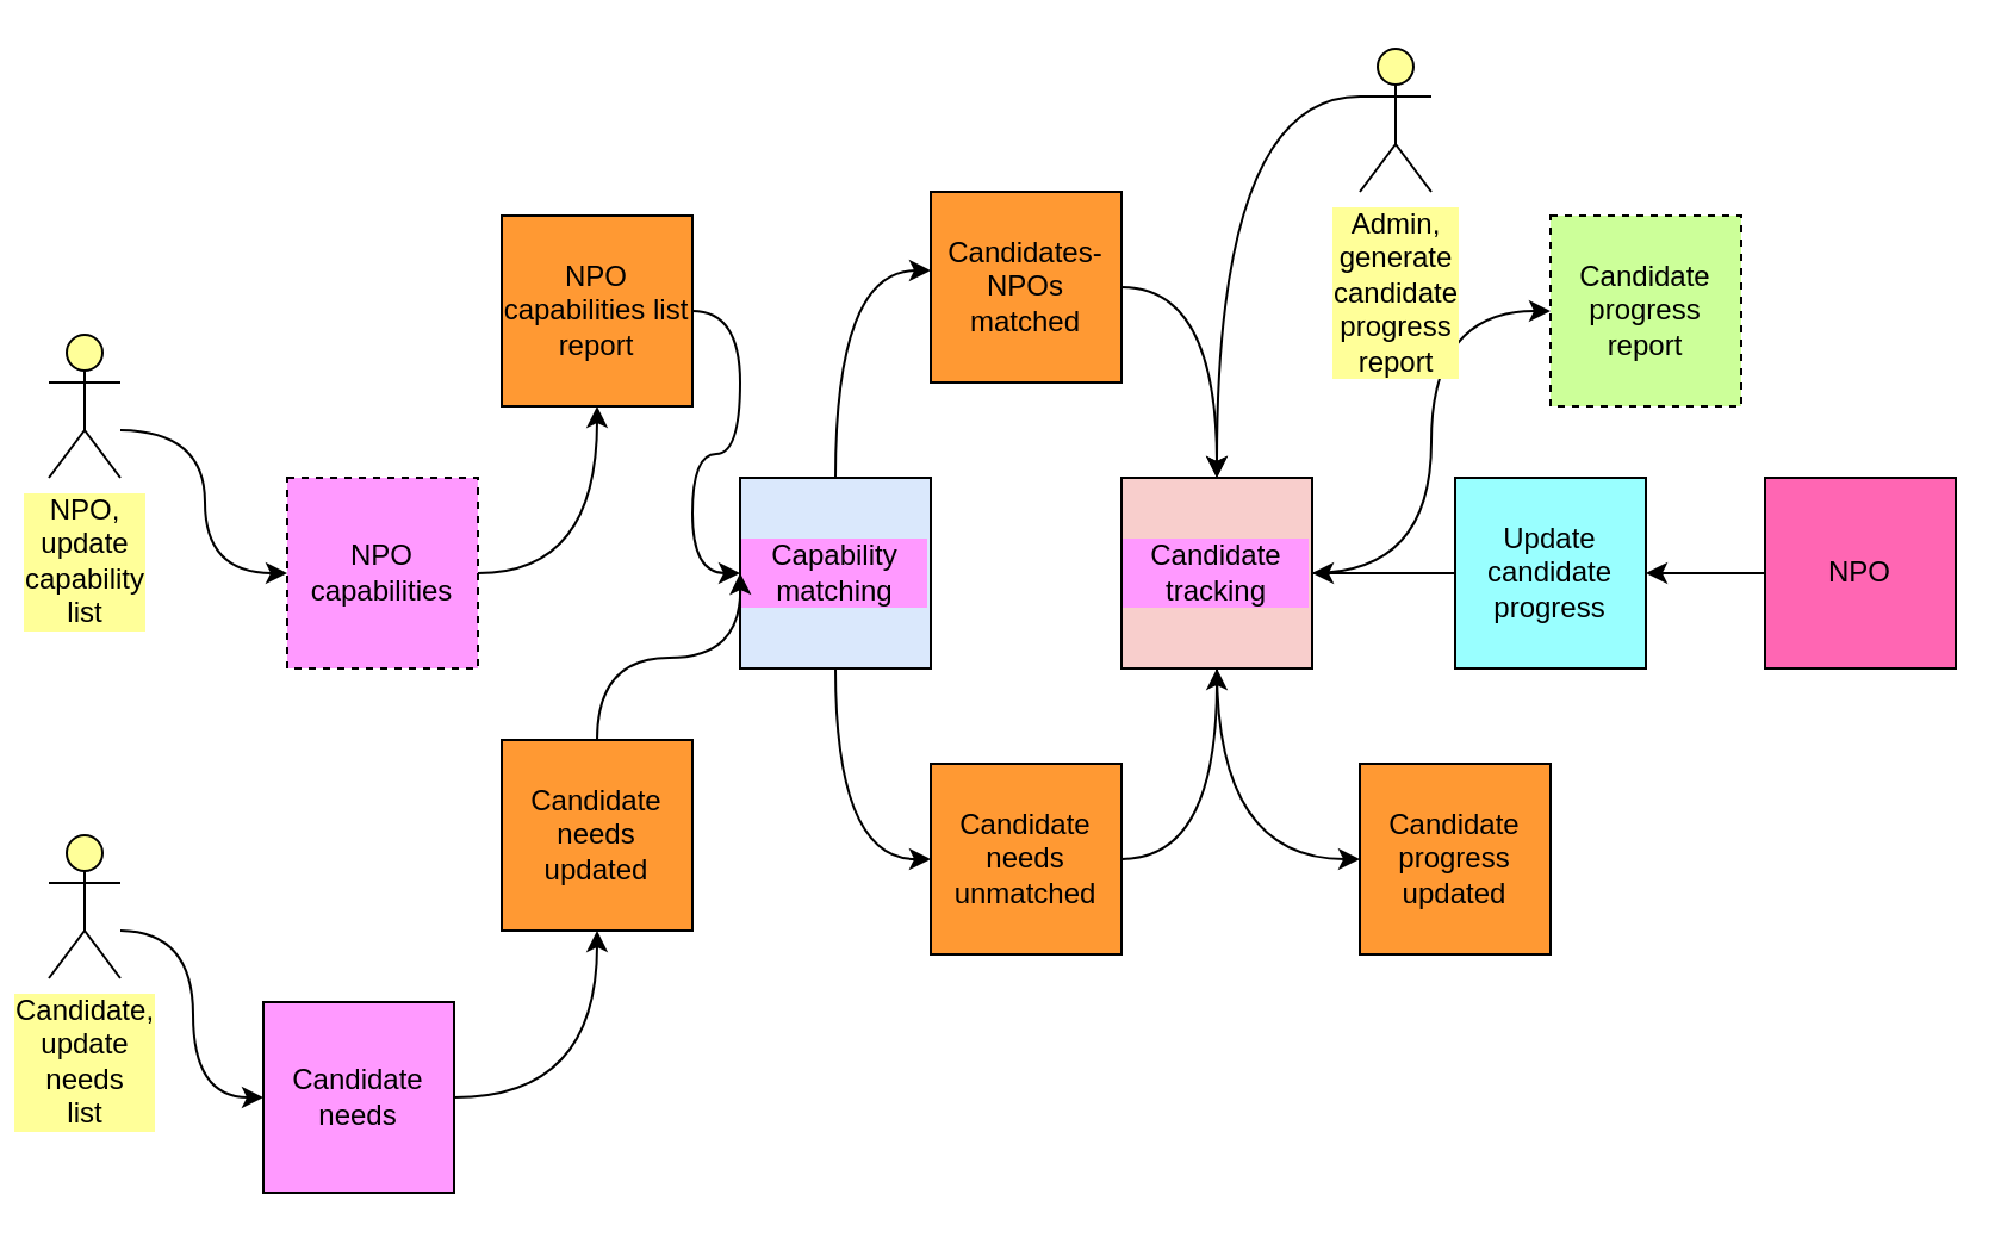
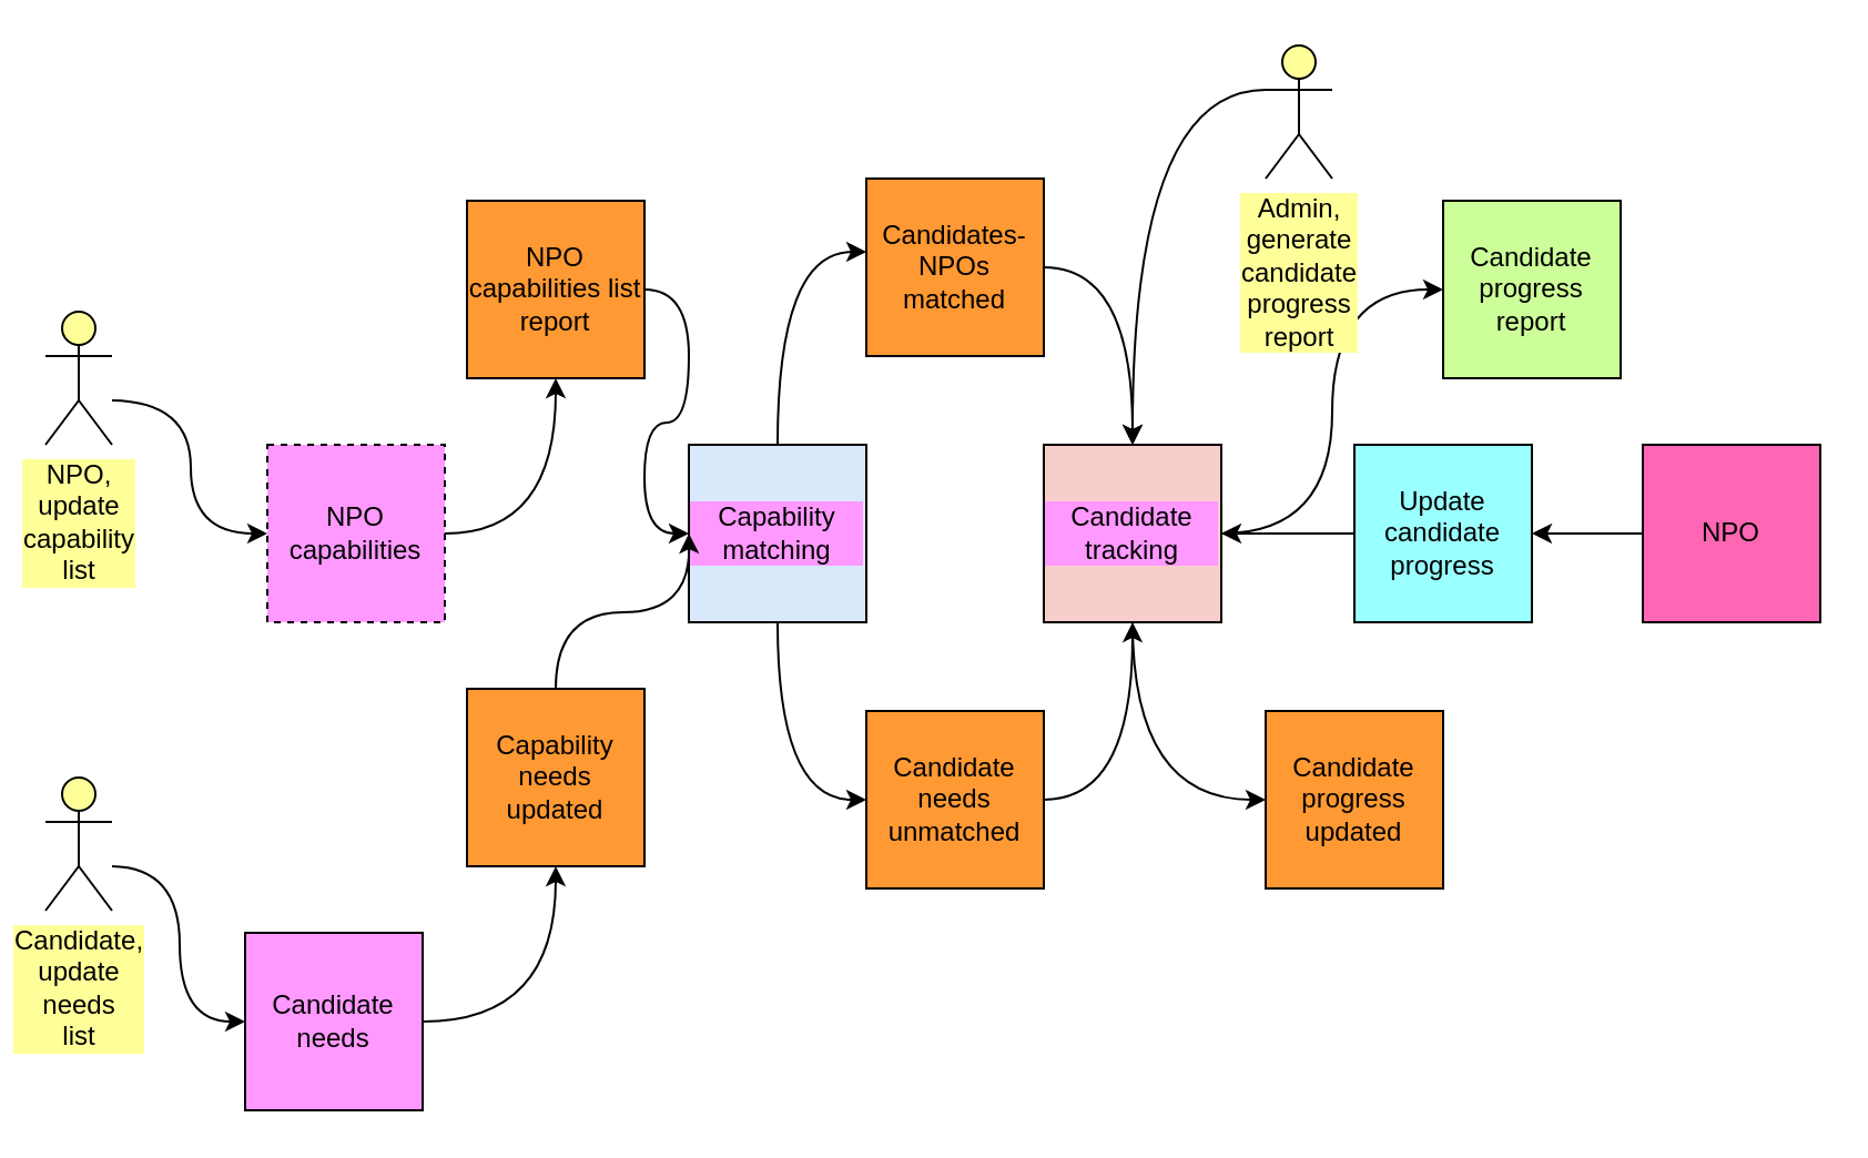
  <mxCell id="0" />
  <mxCell id="1" parent="0" />
  <mxCell id="2" style="edgeStyle=orthogonalEdgeStyle;curved=1;rounded=0;orthogonalLoop=1;jettySize=auto;html=1;exitX=0.5;exitY=1;exitDx=0;exitDy=0;entryX=0;entryY=0.5;entryDx=0;entryDy=0;" parent="1" target="4" edge="1"><mxGeometry relative="1" as="geometry"><mxPoint x="50" y="180" as="sourcePoint" /></mxGeometry></mxCell>
  <mxCell id="3" style="edgeStyle=orthogonalEdgeStyle;curved=1;rounded=0;orthogonalLoop=1;jettySize=auto;html=1;exitX=1;exitY=0.5;exitDx=0;exitDy=0;entryX=0.5;entryY=1;entryDx=0;entryDy=0;" parent="1" source="4" target="6" edge="1"><mxGeometry relative="1" as="geometry" /></mxCell>
  <mxCell id="4" value="NPO capabilities" style="whiteSpace=wrap;html=1;aspect=fixed;labelBackgroundColor=#FF99FF;fillColor=#FF99FF;fontColor=#000000;dashed=1;" parent="1" vertex="1"><mxGeometry x="120" y="200" width="80" height="80" as="geometry" /></mxCell>
  <mxCell id="5" style="edgeStyle=orthogonalEdgeStyle;curved=1;rounded=0;orthogonalLoop=1;jettySize=auto;html=1;exitX=1;exitY=0.5;exitDx=0;exitDy=0;entryX=0;entryY=0.5;entryDx=0;entryDy=0;" parent="1" source="6" target="9" edge="1"><mxGeometry relative="1" as="geometry" /></mxCell>
  <mxCell id="6" value="NPO capabilities list report" style="whiteSpace=wrap;html=1;aspect=fixed;labelBackgroundColor=#FF9933;fillColor=#FF9933;fontColor=#000000;" parent="1" vertex="1"><mxGeometry x="210" y="90" width="80" height="80" as="geometry" /></mxCell>
  <mxCell id="7" style="edgeStyle=orthogonalEdgeStyle;curved=1;rounded=0;orthogonalLoop=1;jettySize=auto;html=1;exitX=0.5;exitY=0;exitDx=0;exitDy=0;entryX=0;entryY=0.413;entryDx=0;entryDy=0;entryPerimeter=0;" parent="1" source="9" target="16" edge="1"><mxGeometry relative="1" as="geometry" /></mxCell>
  <mxCell id="8" style="edgeStyle=orthogonalEdgeStyle;curved=1;rounded=0;orthogonalLoop=1;jettySize=auto;html=1;exitX=0.5;exitY=1;exitDx=0;exitDy=0;entryX=0;entryY=0.5;entryDx=0;entryDy=0;" parent="1" source="9" target="18" edge="1"><mxGeometry relative="1" as="geometry" /></mxCell>
  <mxCell id="9" value="Capability matching" style="whiteSpace=wrap;html=1;aspect=fixed;labelBackgroundColor=#FF99FF;fillColor=#dae8fc;fontColor=#000000;" parent="1" vertex="1"><mxGeometry x="310" y="200" width="80" height="80" as="geometry" /></mxCell>
  <mxCell id="10" style="edgeStyle=orthogonalEdgeStyle;curved=1;rounded=0;orthogonalLoop=1;jettySize=auto;html=1;exitX=0.5;exitY=0;exitDx=0;exitDy=0;" parent="1" source="11" edge="1"><mxGeometry relative="1" as="geometry"><mxPoint x="310" y="240" as="targetPoint" /></mxGeometry></mxCell>
- <mxCell id="11" value="Candidate needs updated" style="whiteSpace=wrap;html=1;aspect=fixed;labelBackgroundColor=#FF9933;fillColor=#FF9933;fontColor=#000000;" parent="1" vertex="1"><mxGeometry x="210" y="310" width="80" height="80" as="geometry" /></mxCell>
+ <mxCell id="11" value="Capability needs updated" style="whiteSpace=wrap;html=1;aspect=fixed;labelBackgroundColor=#FF9933;fillColor=#FF9933;fontColor=#000000;" parent="1" vertex="1"><mxGeometry x="210" y="310" width="80" height="80" as="geometry" /></mxCell>
  <mxCell id="12" style="edgeStyle=orthogonalEdgeStyle;curved=1;rounded=0;orthogonalLoop=1;jettySize=auto;html=1;exitX=0.5;exitY=1;exitDx=0;exitDy=0;entryX=0;entryY=0.5;entryDx=0;entryDy=0;" parent="1" target="14" edge="1"><mxGeometry relative="1" as="geometry"><mxPoint x="50" y="390" as="sourcePoint" /></mxGeometry></mxCell>
  <mxCell id="13" style="edgeStyle=orthogonalEdgeStyle;curved=1;rounded=0;orthogonalLoop=1;jettySize=auto;html=1;exitX=1;exitY=0.5;exitDx=0;exitDy=0;entryX=0.5;entryY=1;entryDx=0;entryDy=0;" parent="1" source="14" target="11" edge="1"><mxGeometry relative="1" as="geometry" /></mxCell>
  <mxCell id="14" value="Candidate needs" style="whiteSpace=wrap;html=1;aspect=fixed;labelBackgroundColor=#FF99FF;fillColor=#FF99FF;fontColor=#000000;" parent="1" vertex="1"><mxGeometry x="110" y="420" width="80" height="80" as="geometry" /></mxCell>
  <mxCell id="15" style="edgeStyle=orthogonalEdgeStyle;curved=1;rounded=0;orthogonalLoop=1;jettySize=auto;html=1;exitX=1;exitY=0.5;exitDx=0;exitDy=0;entryX=0.5;entryY=0;entryDx=0;entryDy=0;" parent="1" source="16" target="21" edge="1"><mxGeometry relative="1" as="geometry" /></mxCell>
  <mxCell id="16" value="Candidates-NPOs matched" style="whiteSpace=wrap;html=1;aspect=fixed;labelBackgroundColor=#FF9933;fillColor=#FF9933;fontColor=#000000;" parent="1" vertex="1"><mxGeometry x="390" y="80" width="80" height="80" as="geometry" /></mxCell>
  <mxCell id="17" style="edgeStyle=orthogonalEdgeStyle;curved=1;rounded=0;orthogonalLoop=1;jettySize=auto;html=1;exitX=1;exitY=0.5;exitDx=0;exitDy=0;entryX=0.5;entryY=1;entryDx=0;entryDy=0;" parent="1" source="18" target="21" edge="1"><mxGeometry relative="1" as="geometry" /></mxCell>
  <mxCell id="18" value="Candidate needs unmatched" style="whiteSpace=wrap;html=1;aspect=fixed;labelBackgroundColor=#FF9933;fillColor=#FF9933;fontColor=#000000;" parent="1" vertex="1"><mxGeometry x="390" y="320" width="80" height="80" as="geometry" /></mxCell>
  <mxCell id="19" style="edgeStyle=orthogonalEdgeStyle;curved=1;rounded=0;orthogonalLoop=1;jettySize=auto;html=1;exitX=0.5;exitY=1;exitDx=0;exitDy=0;entryX=0;entryY=0.5;entryDx=0;entryDy=0;" parent="1" source="21" target="26" edge="1"><mxGeometry relative="1" as="geometry" /></mxCell>
  <mxCell id="20" style="edgeStyle=orthogonalEdgeStyle;curved=1;rounded=0;orthogonalLoop=1;jettySize=auto;html=1;entryX=0;entryY=0.5;entryDx=0;entryDy=0;" parent="1" source="21" target="31" edge="1"><mxGeometry relative="1" as="geometry" /></mxCell>
  <mxCell id="21" value="Candidate tracking" style="whiteSpace=wrap;html=1;aspect=fixed;labelBackgroundColor=#FF99FF;fillColor=#f8cecc;fontColor=#000000;" parent="1" vertex="1"><mxGeometry x="470" y="200" width="80" height="80" as="geometry" /></mxCell>
  <mxCell id="22" style="edgeStyle=orthogonalEdgeStyle;curved=1;rounded=0;orthogonalLoop=1;jettySize=auto;html=1;exitX=0;exitY=0.5;exitDx=0;exitDy=0;" parent="1" source="23" target="21" edge="1"><mxGeometry relative="1" as="geometry" /></mxCell>
  <mxCell id="23" value="Update candidate progress" style="whiteSpace=wrap;html=1;aspect=fixed;labelBackgroundColor=#99FFFF;fillColor=#99FFFF;fontColor=#000000;" parent="1" vertex="1"><mxGeometry x="610" y="200" width="80" height="80" as="geometry" /></mxCell>
  <mxCell id="24" style="edgeStyle=orthogonalEdgeStyle;curved=1;rounded=0;orthogonalLoop=1;jettySize=auto;html=1;exitX=0;exitY=0.5;exitDx=0;exitDy=0;entryX=1;entryY=0.5;entryDx=0;entryDy=0;" parent="1" source="25" target="23" edge="1"><mxGeometry relative="1" as="geometry" /></mxCell>
  <mxCell id="25" value="NPO" style="whiteSpace=wrap;html=1;aspect=fixed;labelBackgroundColor=#FF66B3;fillColor=#FF66B3;fontColor=#000000;" parent="1" vertex="1"><mxGeometry x="740" y="200" width="80" height="80" as="geometry" /></mxCell>
  <mxCell id="26" value="Candidate progress updated" style="whiteSpace=wrap;html=1;aspect=fixed;labelBackgroundColor=#FF9933;fillColor=#FF9933;fontColor=#000000;" parent="1" vertex="1"><mxGeometry x="570" y="320" width="80" height="80" as="geometry" /></mxCell>
  <mxCell id="27" value="NPO,&lt;br&gt;update&lt;br&gt;capability&lt;br&gt;list" style="shape=umlActor;verticalLabelPosition=bottom;verticalAlign=top;html=1;outlineConnect=0;labelBackgroundColor=#FFFF99;fillColor=#FFFF99;fontColor=#000000;" parent="1" vertex="1"><mxGeometry x="20" y="140" width="30" height="60" as="geometry" /></mxCell>
  <mxCell id="28" value="Candidate,&lt;br&gt;update&lt;br&gt;needs&lt;br&gt;list" style="shape=umlActor;verticalLabelPosition=bottom;verticalAlign=top;html=1;outlineConnect=0;labelBackgroundColor=#FFFF99;fillColor=#FFFF99;fontColor=#000000;" parent="1" vertex="1"><mxGeometry x="20" y="350" width="30" height="60" as="geometry" /></mxCell>
  <mxCell id="29" style="edgeStyle=orthogonalEdgeStyle;curved=1;rounded=0;orthogonalLoop=1;jettySize=auto;html=1;exitX=0;exitY=0.333;exitDx=0;exitDy=0;exitPerimeter=0;entryX=0.5;entryY=0;entryDx=0;entryDy=0;" parent="1" source="30" target="21" edge="1"><mxGeometry relative="1" as="geometry" /></mxCell>
  <mxCell id="30" value="Admin,&lt;br&gt;generate&lt;br&gt;candidate&lt;br&gt;progress&lt;br&gt;report" style="shape=umlActor;verticalLabelPosition=bottom;verticalAlign=top;html=1;outlineConnect=0;labelBackgroundColor=#FFFF99;fillColor=#FFFF99;fontColor=#000000;" parent="1" vertex="1"><mxGeometry x="570" width="30" height="60" as="geometry" y="20" /></mxCell>
- <mxCell id="31" value="Candidate progress report" style="whiteSpace=wrap;html=1;aspect=fixed;labelBackgroundColor=#CCFF99;fillColor=#CCFF99;fontColor=#000000;dashed=1;" parent="1" vertex="1"><mxGeometry x="650" y="90" width="80" height="80" as="geometry" /></mxCell>
+ <mxCell id="31" value="Candidate progress report" style="whiteSpace=wrap;html=1;aspect=fixed;labelBackgroundColor=#CCFF99;fillColor=#CCFF99;fontColor=#000000;" parent="1" vertex="1"><mxGeometry x="650" y="90" width="80" height="80" as="geometry" /></mxCell>
